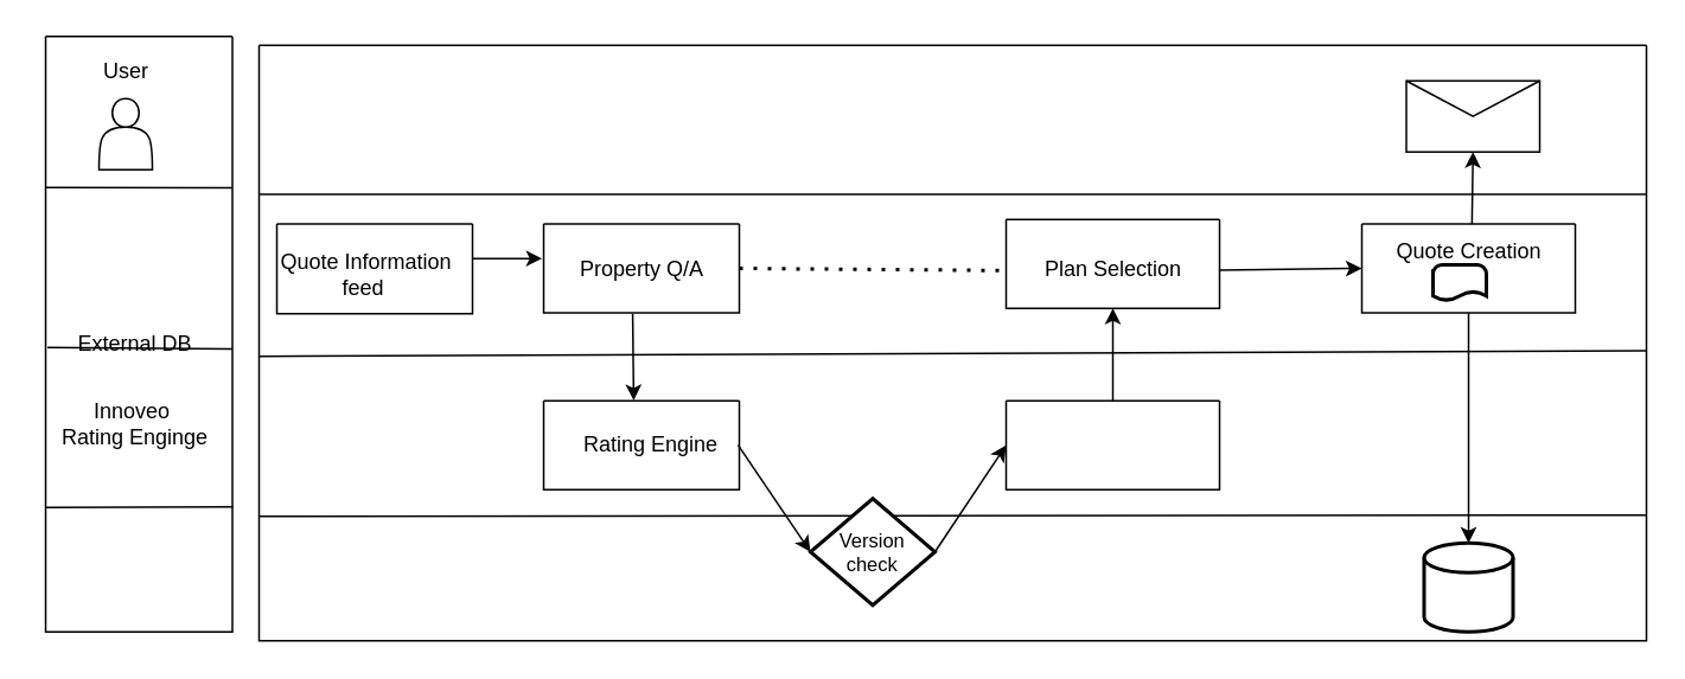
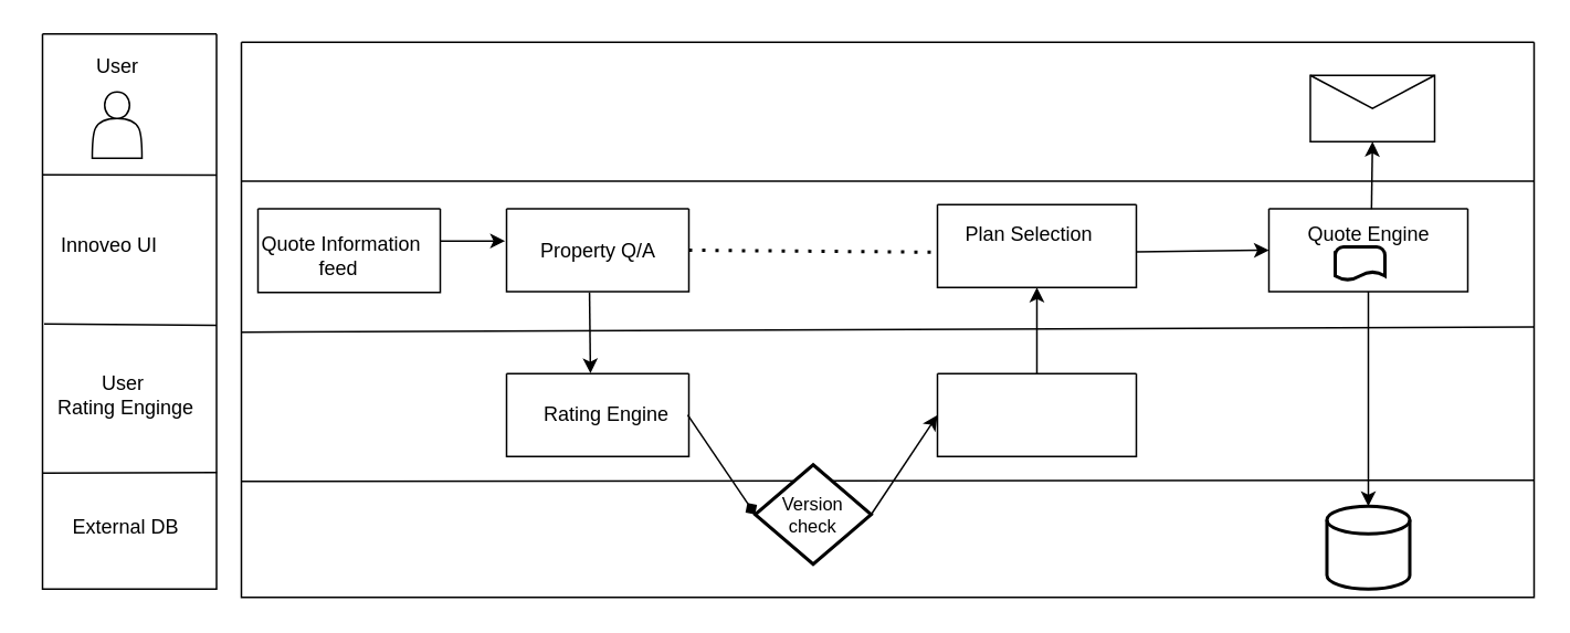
  <mxCell id="0" />
  <mxCell id="1" parent="0" />
  <mxCell id="2" value="" style="swimlane;startSize=0;" vertex="1" parent="1"><mxGeometry x="145" y="25" width="780" height="335" as="geometry" /></mxCell>
  <mxCell id="3" value="" style="endArrow=none;html=1;rounded=0;exitX=0;exitY=0.25;exitDx=0;exitDy=0;entryX=1;entryY=0.513;entryDx=0;entryDy=0;entryPerimeter=0;" edge="1" parent="2" target="2"><mxGeometry width="50" height="50" relative="1" as="geometry"><mxPoint y="175" as="sourcePoint" /><mxPoint x="700" y="174" as="targetPoint" /></mxGeometry></mxCell>
  <mxCell id="4" value="" style="endArrow=none;html=1;rounded=0;exitX=0;exitY=0.25;exitDx=0;exitDy=0;entryX=1;entryY=0.789;entryDx=0;entryDy=0;entryPerimeter=0;" edge="1" parent="2" target="2"><mxGeometry width="50" height="50" relative="1" as="geometry"><mxPoint y="265" as="sourcePoint" /><mxPoint x="640" y="265" as="targetPoint" /></mxGeometry></mxCell>
  <mxCell id="5" value="" style="swimlane;startSize=0;" vertex="1" parent="2"><mxGeometry x="10" y="100.5" width="110" height="50.5" as="geometry" /></mxCell>
  <mxCell id="6" value="Quote Information&lt;div&gt;feed&amp;nbsp;&lt;/div&gt;" style="text;html=1;align=center;verticalAlign=middle;resizable=0;points=[];autosize=1;strokeColor=none;fillColor=none;" vertex="1" parent="5"><mxGeometry x="-10" y="8" width="120" height="40" as="geometry" /></mxCell>
  <mxCell id="7" value="" style="swimlane;startSize=0;" vertex="1" parent="2"><mxGeometry x="160" y="100.5" width="110" height="50" as="geometry" /></mxCell>
  <mxCell id="8" value="Property Q/A" style="text;html=1;align=center;verticalAlign=middle;resizable=0;points=[];autosize=1;strokeColor=none;fillColor=none;" vertex="1" parent="7"><mxGeometry x="10" y="10" width="90" height="30" as="geometry" /></mxCell>
  <mxCell id="9" value="" style="swimlane;startSize=0;" vertex="1" parent="2"><mxGeometry x="160" y="200" width="110" height="50" as="geometry" /></mxCell>
  <mxCell id="10" value="Rating Engine" style="text;html=1;align=center;verticalAlign=middle;resizable=0;points=[];autosize=1;strokeColor=none;fillColor=none;" vertex="1" parent="9"><mxGeometry x="10" y="10" width="100" height="30" as="geometry" /></mxCell>
  <mxCell id="11" value="" style="swimlane;startSize=0;" vertex="1" parent="2"><mxGeometry x="420" y="200" width="120" height="50" as="geometry" /></mxCell>
  <mxCell id="12" value="" style="swimlane;startSize=0;" vertex="1" parent="2"><mxGeometry x="620" y="100.5" width="120" height="50" as="geometry" /></mxCell>
- <mxCell id="13" value="Quote Creation" style="text;html=1;align=center;verticalAlign=middle;resizable=0;points=[];autosize=1;strokeColor=none;fillColor=none;" vertex="1" parent="12"><mxGeometry x="10" width="100" height="30" as="geometry" /></mxCell>
+ <mxCell id="13" value="Quote Engine" style="text;html=1;align=center;verticalAlign=middle;resizable=0;points=[];autosize=1;strokeColor=none;fillColor=none;" vertex="1" parent="12"><mxGeometry x="10" width="100" height="30" as="geometry" /></mxCell>
  <mxCell id="14" value="" style="strokeWidth=2;html=1;shape=mxgraph.flowchart.document2;whiteSpace=wrap;size=0.25;" vertex="1" parent="12"><mxGeometry x="40" y="23" width="30" height="20" as="geometry" /></mxCell>
  <mxCell id="15" value="" style="endArrow=classic;html=1;rounded=0;entryX=-0.008;entryY=0.389;entryDx=0;entryDy=0;entryPerimeter=0;" edge="1" parent="2" target="7"><mxGeometry width="50" height="50" relative="1" as="geometry"><mxPoint x="120" y="120" as="sourcePoint" /><mxPoint x="340" y="150" as="targetPoint" /></mxGeometry></mxCell>
  <mxCell id="16" value="" style="endArrow=classic;html=1;rounded=0;entryX=0.46;entryY=-0.004;entryDx=0;entryDy=0;entryPerimeter=0;exitX=0.455;exitY=1.009;exitDx=0;exitDy=0;exitPerimeter=0;" edge="1" parent="2" source="7" target="9"><mxGeometry width="50" height="50" relative="1" as="geometry"><mxPoint x="210" y="180" as="sourcePoint" /><mxPoint x="260" y="130" as="targetPoint" /></mxGeometry></mxCell>
  <mxCell id="17" value="" style="strokeWidth=2;html=1;shape=mxgraph.flowchart.database;whiteSpace=wrap;" vertex="1" parent="2"><mxGeometry x="655" y="280" width="50" height="50" as="geometry" /></mxCell>
  <mxCell id="18" value="" style="swimlane;startSize=0;" vertex="1" parent="2"><mxGeometry x="420" y="98" width="120" height="50" as="geometry" /></mxCell>
- <mxCell id="19" value="Plan Selection" style="text;html=1;align=center;verticalAlign=middle;resizable=0;points=[];autosize=1;strokeColor=none;fillColor=none;" vertex="1" parent="18"><mxGeometry x="10" y="13" width="100" height="30" as="geometry" /></mxCell>
+ <mxCell id="19" value="Plan Selection" style="text;html=1;align=center;verticalAlign=middle;resizable=0;points=[];autosize=1;strokeColor=none;fillColor=none;" vertex="1" parent="18"><mxGeometry x="5" y="3" width="100" height="30" as="geometry" /></mxCell>
  <mxCell id="20" value="" style="endArrow=classic;html=1;rounded=0;entryX=0.5;entryY=1;entryDx=0;entryDy=0;exitX=0.5;exitY=0;exitDx=0;exitDy=0;" edge="1" parent="2" source="11" target="18"><mxGeometry width="50" height="50" relative="1" as="geometry"><mxPoint x="320" y="240" as="sourcePoint" /><mxPoint x="370" y="190" as="targetPoint" /></mxGeometry></mxCell>
  <mxCell id="21" value="" style="endArrow=classic;html=1;rounded=0;entryX=0;entryY=0.5;entryDx=0;entryDy=0;exitX=0.999;exitY=0.57;exitDx=0;exitDy=0;exitPerimeter=0;" edge="1" parent="2" source="18" target="12"><mxGeometry width="50" height="50" relative="1" as="geometry"><mxPoint x="320" y="240" as="sourcePoint" /><mxPoint x="370" y="190" as="targetPoint" /></mxGeometry></mxCell>
  <mxCell id="22" value="&lt;font style=&quot;font-size: 11px;&quot;&gt;Version&lt;/font&gt;&lt;div style=&quot;font-size: 11px;&quot;&gt;&lt;font style=&quot;font-size: 11px;&quot;&gt;check&lt;/font&gt;&lt;/div&gt;" style="strokeWidth=2;html=1;shape=mxgraph.flowchart.decision;whiteSpace=wrap;" vertex="1" parent="2"><mxGeometry x="310" y="255" width="70" height="60" as="geometry" /></mxCell>
- <mxCell id="23" value="" style="endArrow=classic;html=1;rounded=0;entryX=0;entryY=0.5;entryDx=0;entryDy=0;entryPerimeter=0;exitX=0.993;exitY=0.496;exitDx=0;exitDy=0;exitPerimeter=0;" edge="1" parent="2" source="10" target="22"><mxGeometry width="50" height="50" relative="1" as="geometry"><mxPoint x="250" y="200" as="sourcePoint" /><mxPoint x="300" y="150" as="targetPoint" /></mxGeometry></mxCell>
+ <mxCell id="23" value="" style="endArrow=diamond;html=1;rounded=0;entryX=0;entryY=0.5;entryDx=0;entryDy=0;entryPerimeter=0;exitX=0.993;exitY=0.496;exitDx=0;exitDy=0;exitPerimeter=0;" edge="1" parent="2" source="10" target="22"><mxGeometry width="50" height="50" relative="1" as="geometry"><mxPoint x="250" y="200" as="sourcePoint" /><mxPoint x="300" y="150" as="targetPoint" /></mxGeometry></mxCell>
  <mxCell id="24" value="" style="endArrow=classic;html=1;rounded=0;exitX=1;exitY=0.5;exitDx=0;exitDy=0;exitPerimeter=0;entryX=0;entryY=0.5;entryDx=0;entryDy=0;" edge="1" parent="2" source="22" target="11"><mxGeometry width="50" height="50" relative="1" as="geometry"><mxPoint x="340" y="230" as="sourcePoint" /><mxPoint x="390" y="180" as="targetPoint" /></mxGeometry></mxCell>
  <mxCell id="25" value="" style="endArrow=classic;html=1;rounded=0;exitX=0.5;exitY=1;exitDx=0;exitDy=0;entryX=0.5;entryY=0;entryDx=0;entryDy=0;entryPerimeter=0;" edge="1" parent="2" source="12" target="17"><mxGeometry width="50" height="50" relative="1" as="geometry"><mxPoint x="510" y="230" as="sourcePoint" /><mxPoint x="560" y="180" as="targetPoint" /></mxGeometry></mxCell>
  <mxCell id="26" value="" style="endArrow=none;dashed=1;html=1;dashPattern=1 3;strokeWidth=2;rounded=0;exitX=1;exitY=0.5;exitDx=0;exitDy=0;entryX=0.001;entryY=0.574;entryDx=0;entryDy=0;entryPerimeter=0;" edge="1" parent="2" source="7" target="18"><mxGeometry width="50" height="50" relative="1" as="geometry"><mxPoint x="480" y="200" as="sourcePoint" /><mxPoint x="530" y="150" as="targetPoint" /></mxGeometry></mxCell>
  <mxCell id="27" value="" style="shape=message;html=1;html=1;outlineConnect=0;labelPosition=center;verticalLabelPosition=bottom;align=center;verticalAlign=top;" vertex="1" parent="2"><mxGeometry x="645" y="20" width="75" height="40" as="geometry" /></mxCell>
  <mxCell id="28" value="" style="endArrow=classic;html=1;rounded=0;entryX=0.5;entryY=1;entryDx=0;entryDy=0;exitX=0.519;exitY=0.005;exitDx=0;exitDy=0;exitPerimeter=0;" edge="1" parent="2" source="13" target="27"><mxGeometry width="50" height="50" relative="1" as="geometry"><mxPoint x="400" y="130" as="sourcePoint" /><mxPoint x="450" y="80" as="targetPoint" /></mxGeometry></mxCell>
  <mxCell id="29" value="" style="swimlane;startSize=0;" vertex="1" parent="1"><mxGeometry x="25" y="20" width="105" height="335" as="geometry" /></mxCell>
  <mxCell id="30" value="" style="endArrow=none;html=1;rounded=0;exitX=0;exitY=0.5;exitDx=0;exitDy=0;entryX=1;entryY=0.254;entryDx=0;entryDy=0;entryPerimeter=0;" edge="1" parent="29" target="29"><mxGeometry width="50" height="50" relative="1" as="geometry"><mxPoint y="85" as="sourcePoint" /><mxPoint x="100" y="85" as="targetPoint" /></mxGeometry></mxCell>
  <mxCell id="31" value="" style="endArrow=none;html=1;rounded=0;exitX=0;exitY=0.5;exitDx=0;exitDy=0;entryX=1;entryY=0.525;entryDx=0;entryDy=0;entryPerimeter=0;" edge="1" parent="29" target="29"><mxGeometry width="50" height="50" relative="1" as="geometry"><mxPoint x="1" y="175" as="sourcePoint" /><mxPoint x="100" y="176" as="targetPoint" /></mxGeometry></mxCell>
  <mxCell id="32" value="" style="endArrow=none;html=1;rounded=0;exitX=0;exitY=0.5;exitDx=0;exitDy=0;entryX=1.002;entryY=0.79;entryDx=0;entryDy=0;entryPerimeter=0;" edge="1" parent="29" target="29"><mxGeometry width="50" height="50" relative="1" as="geometry"><mxPoint y="265" as="sourcePoint" /><mxPoint x="100" y="265" as="targetPoint" /></mxGeometry></mxCell>
- <mxCell id="33" value="Innoveo&amp;nbsp;&lt;div&gt;Rating Enginge&lt;/div&gt;" style="text;html=1;align=center;verticalAlign=middle;resizable=0;points=[];autosize=1;strokeColor=none;fillColor=none;" vertex="1" parent="29"><mxGeometry x="-5" y="198" width="110" height="40" as="geometry" /></mxCell>
- <mxCell id="34" value="External DB" style="text;html=1;align=center;verticalAlign=middle;resizable=0;points=[];autosize=1;strokeColor=none;fillColor=none;" vertex="1" parent="29"><mxGeometry x="5" y="158" width="90" height="30" as="geometry" /></mxCell>
+ <mxCell id="33" value="User&amp;nbsp;&lt;div&gt;Rating Enginge&lt;/div&gt;" style="text;html=1;align=center;verticalAlign=middle;resizable=0;points=[];autosize=1;strokeColor=none;fillColor=none;" vertex="1" parent="29"><mxGeometry x="-5" y="198" width="110" height="40" as="geometry" /></mxCell>
+ <mxCell id="34" value="External DB" style="text;html=1;align=center;verticalAlign=middle;resizable=0;points=[];autosize=1;strokeColor=none;fillColor=none;" vertex="1" parent="29"><mxGeometry x="5" y="283" width="90" height="30" as="geometry" /></mxCell>
  <mxCell id="35" value="" style="shape=actor;whiteSpace=wrap;html=1;" vertex="1" parent="29"><mxGeometry x="30" y="35" width="30" height="40" as="geometry" /></mxCell>
  <mxCell id="36" value="User" style="text;html=1;align=center;verticalAlign=middle;resizable=0;points=[];autosize=1;strokeColor=none;fillColor=none;" vertex="1" parent="29"><mxGeometry x="20" y="5" width="50" height="30" as="geometry" /></mxCell>
+ <mxCell id="37" value="Innoveo UI" style="text;html=1;align=center;verticalAlign=middle;resizable=0;points=[];autosize=1;strokeColor=none;fillColor=none;" vertex="1" parent="1"><mxGeometry x="25" y="133" width="80" height="30" as="geometry" /></mxCell>
  <mxCell id="38" value="" style="endArrow=none;html=1;rounded=0;exitX=0;exitY=0.25;exitDx=0;exitDy=0;entryX=1;entryY=0.25;entryDx=0;entryDy=0;" edge="1" parent="1" source="2" target="2"><mxGeometry width="50" height="50" relative="1" as="geometry"><mxPoint x="345" y="195" as="sourcePoint" /><mxPoint x="395" y="145" as="targetPoint" /></mxGeometry></mxCell>
